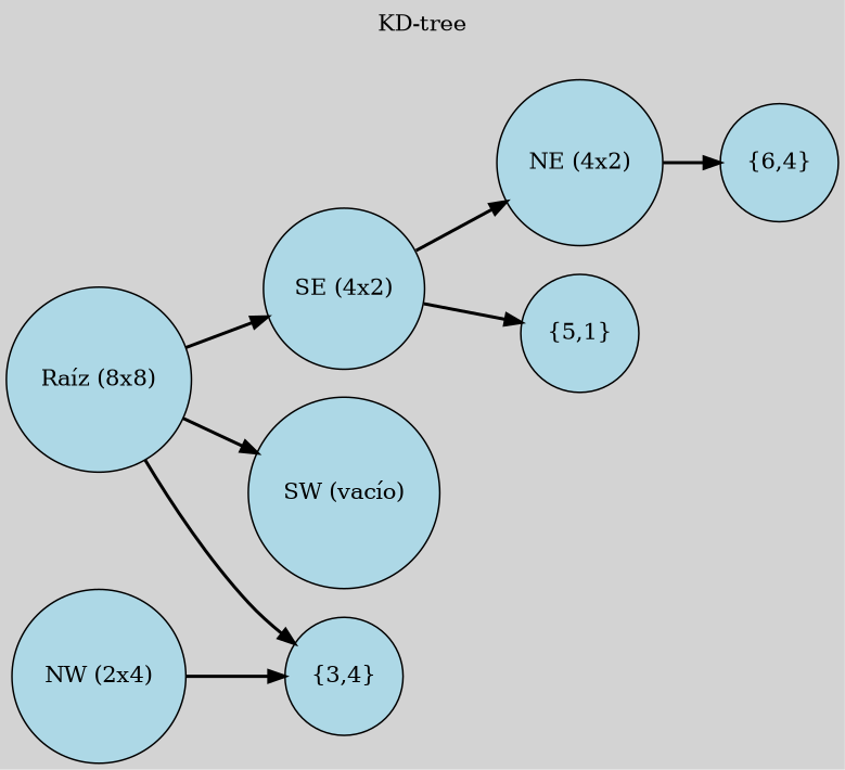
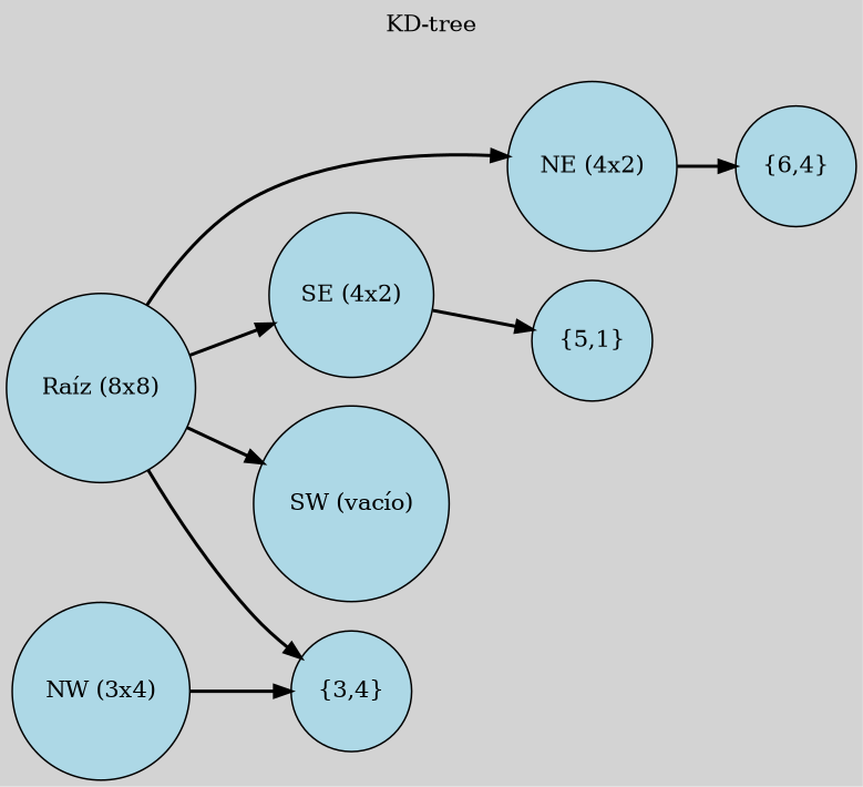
  digraph {
    bgcolor=lightgrey
    label="KD-tree"
    labeljust=c
    labelloc=t
    rankdir=LR
    node [fillcolor=lightblue shape=circle style=filled]
    edge [color=black penwidth=2]
    n1 [label="NE (4x2)"]
    "Raíz (8x8)"
    n3 [label="SE (4x2)"]
    "SW (vacío)"
    "{3,4}"
-   "NW (3x4)" [label="NW (2x4)"]
+   "NW (3x4)"
    "{6,4}"
    "{5,1}"
    n1 -> "{6,4}"
-   n3 -> n1
+   "Raíz (8x8)" -> n1
    "Raíz (8x8)" -> n3
    "Raíz (8x8)" -> "SW (vacío)"
    "Raíz (8x8)" -> "{3,4}"
    n3 -> "{5,1}"
    "NW (3x4)" -> "{3,4}"
  }
